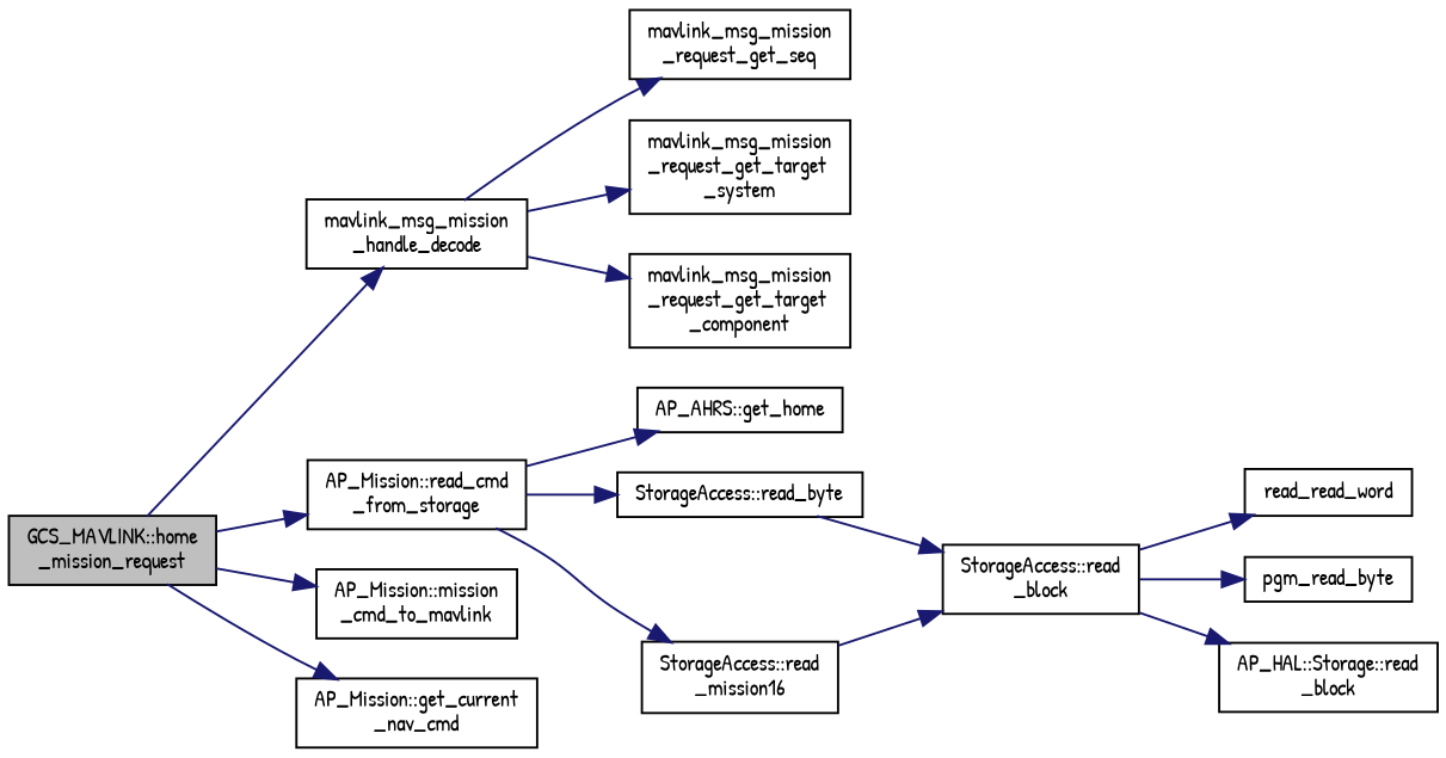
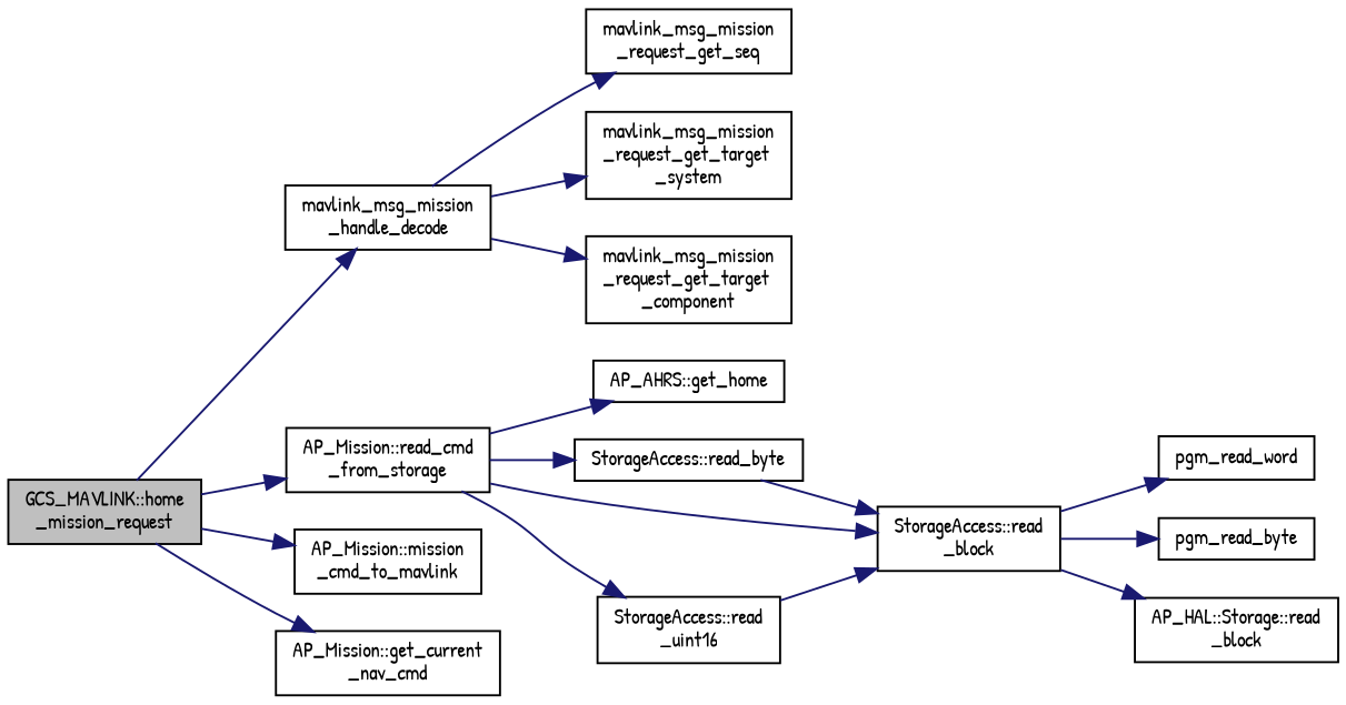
  digraph {
    fontname="Patrick Hand"
    rankdir=LR
    node [color=black fillcolor=white fontname="Patrick Hand" fontsize=10 shape=record style=filled]
    edge [color=midnightblue fontname="Patrick Hand" fontsize=10 labelfontname=Helvetica labelfontsize=10 style=solid]
    n1 [fillcolor=grey75 fontcolor=black height=0.2 label="GCS_MAVLINK::home\l_mission_request" width=0.4]
    n2 [height=0.2 label="mavlink_msg_mission\l_handle_decode" width=0.4]
    n3 [height=0.2 label="AP_Mission::read_cmd\l_from_storage" width=0.4]
    n4 [height=0.2 label="AP_Mission::mission\l_cmd_to_mavlink" width=0.4]
    n5 [height=0.2 label="AP_Mission::get_current\l_nav_cmd" width=0.4]
    n6 [height=0.2 label="mavlink_msg_mission\l_request_get_seq" width=0.4]
    n7 [height=0.2 label="mavlink_msg_mission\l_request_get_target\l_system" width=0.4]
    n8 [height=0.2 label="mavlink_msg_mission\l_request_get_target\l_component" width=0.4]
    n9 [height=0.2 label="AP_AHRS::get_home" width=0.4]
    n10 [height=0.2 label="StorageAccess::read_byte" width=0.4]
    n11 [height=0.2 label="StorageAccess::read\l_block" width=0.4]
-   n12 [height=0.2 label="StorageAccess::read\l_mission16" width=0.4]
-   n13 [height=0.2 label=read_read_word width=0.4]
+   n12 [height=0.2 label="StorageAccess::read\l_uint16" width=0.4]
+   n13 [height=0.2 label=pgm_read_word width=0.4]
    n14 [height=0.2 label=pgm_read_byte width=0.4]
    n15 [height=0.2 label="AP_HAL::Storage::read\l_block" width=0.4]
    n1 -> n2
    n1 -> n3
    n1 -> n4
    n1 -> n5
    n2 -> n6
    n2 -> n7
    n2 -> n8
    n3 -> n9
    n3 -> n10
+   n3 -> n11
    n3 -> n12
    n10 -> n11
    n11 -> n13
    n11 -> n14
    n11 -> n15
    n12 -> n11
  }
